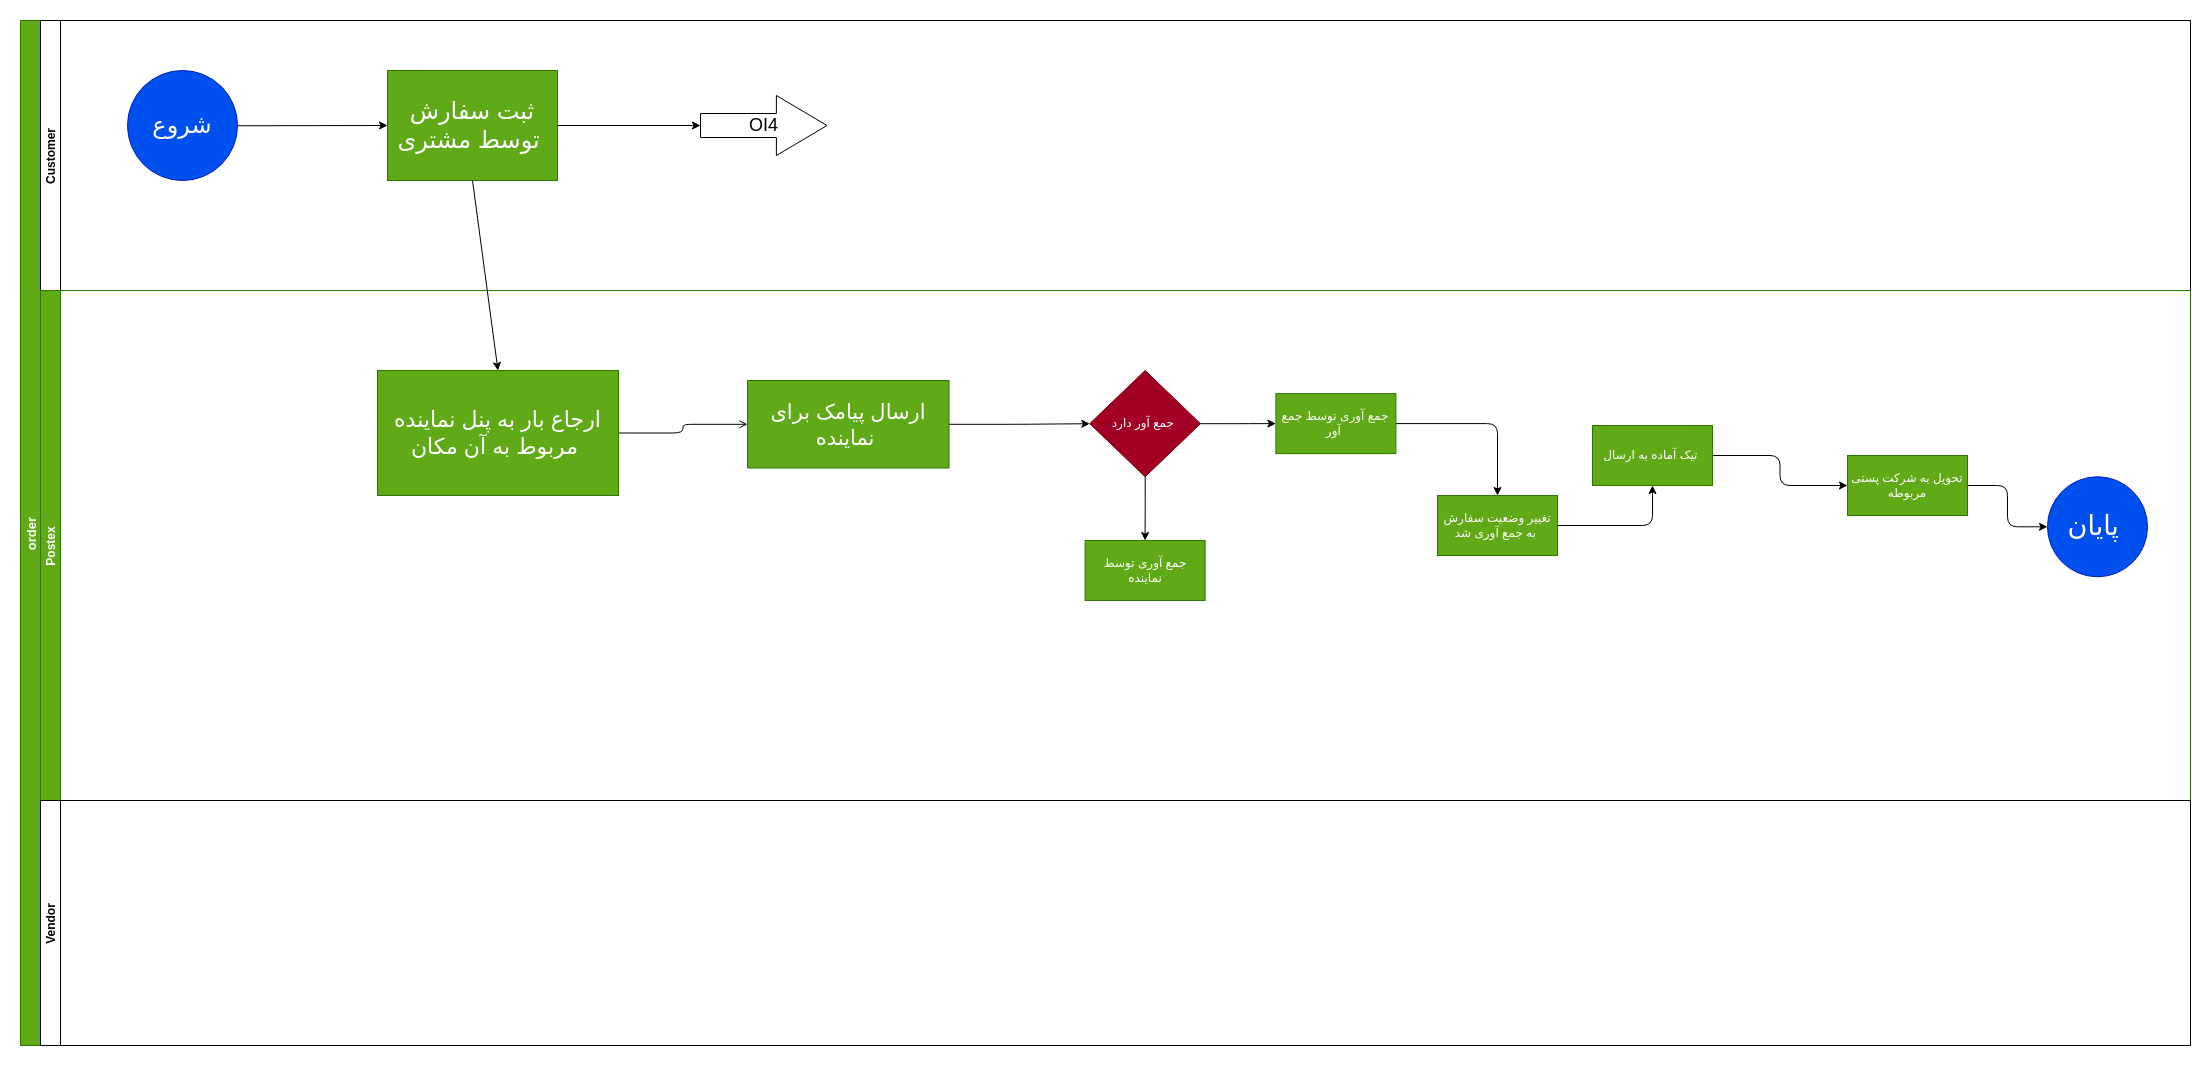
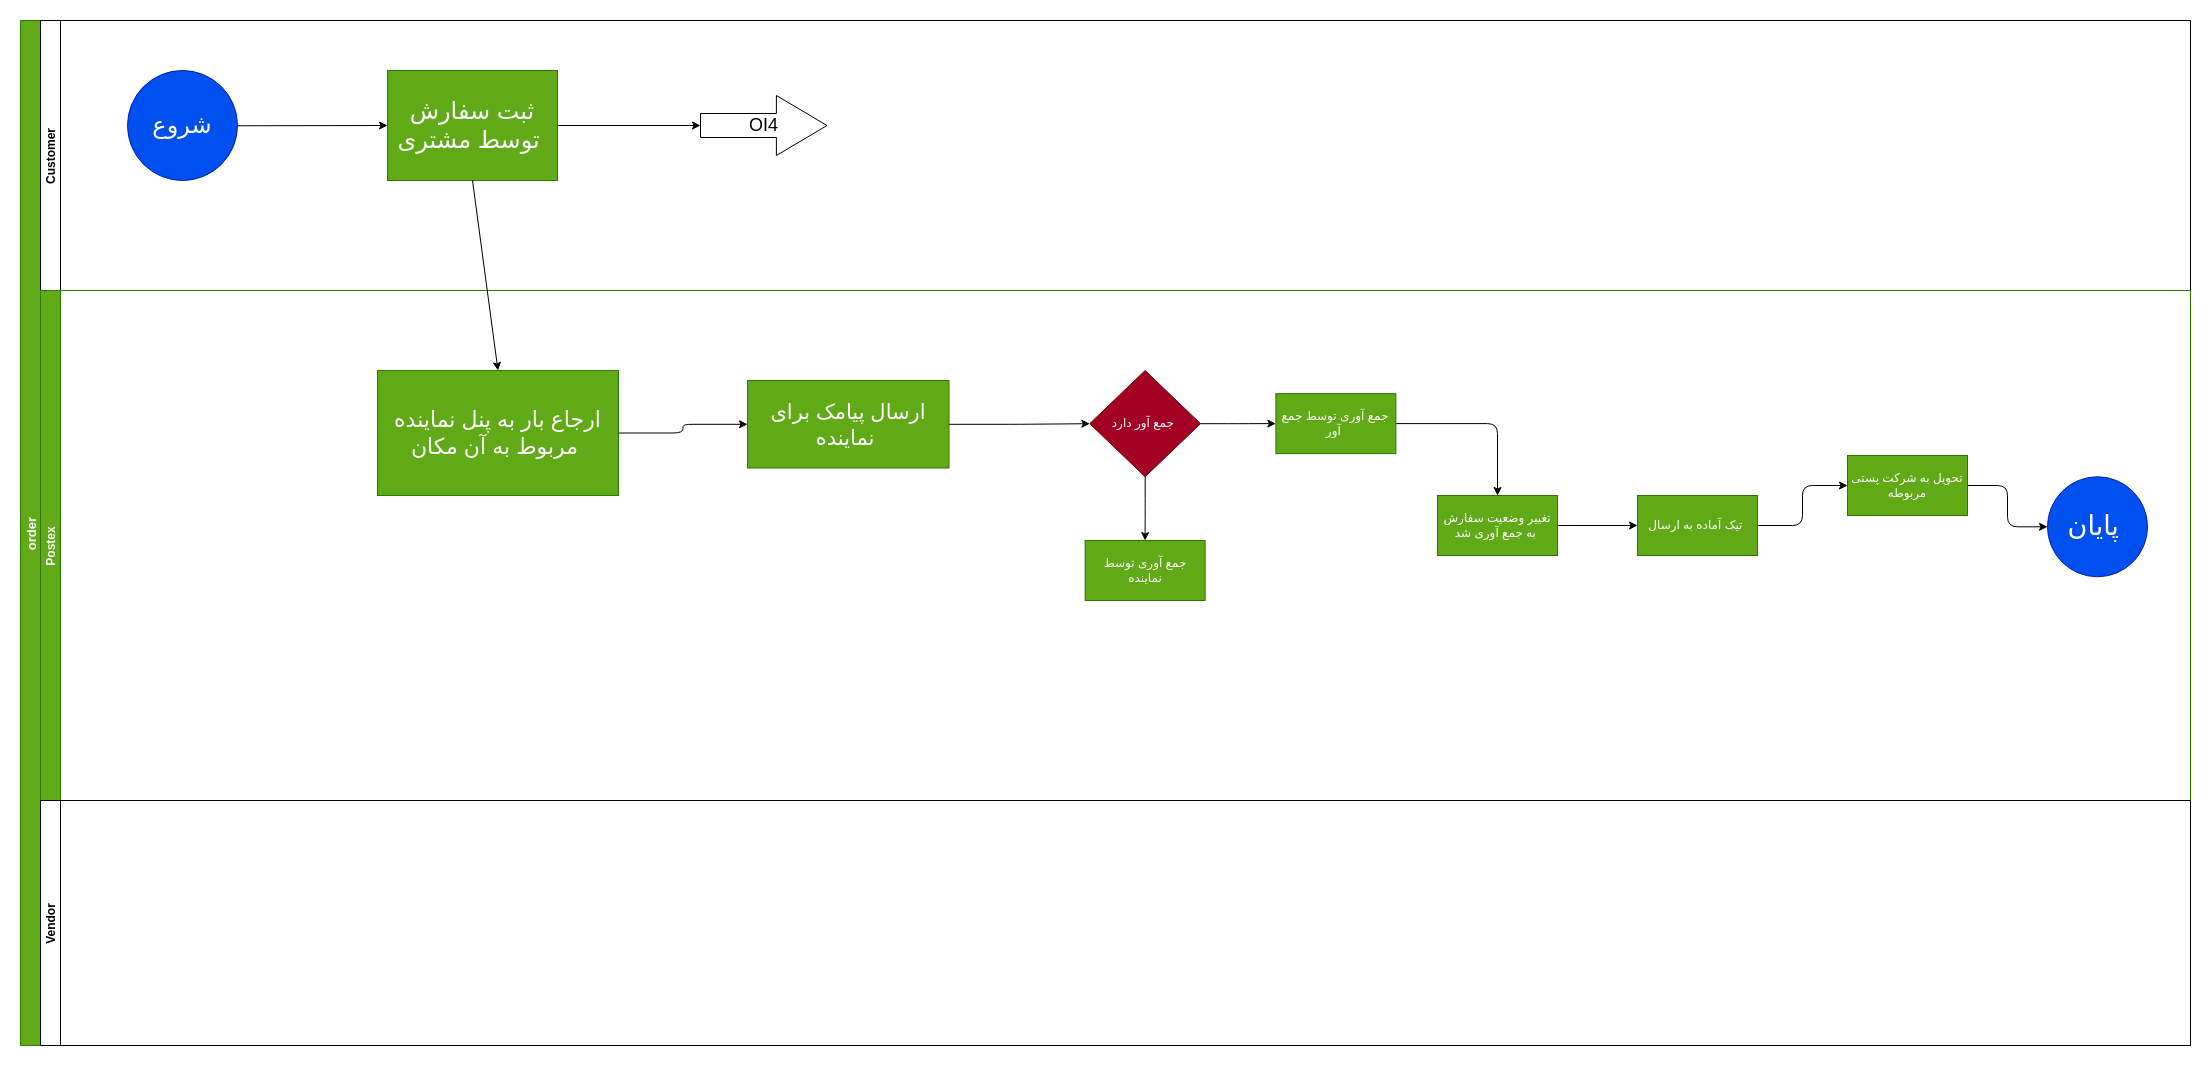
  <mxCell id="0" />
  <mxCell id="1" parent="0" />
  <mxCell id="2" value="order" style="swimlane;childLayout=stackLayout;resizeParent=1;resizeParentMax=0;horizontal=0;startSize=20;horizontalStack=0;fillColor=#60a917;strokeColor=#2D7600;fontColor=#ffffff;fontSize=13;" parent="1" vertex="1"><mxGeometry x="20" y="20" width="2170" height="1025" as="geometry" /></mxCell>
  <mxCell id="3" value="Customer" style="swimlane;startSize=20;horizontal=0;" parent="2" vertex="1"><mxGeometry x="20" width="2150" height="270" as="geometry" /></mxCell>
  <mxCell id="4" value="&lt;font style=&quot;font-size: 24px&quot;&gt;شروع&lt;/font&gt;" style="ellipse;whiteSpace=wrap;html=1;aspect=fixed;fillColor=#0050ef;strokeColor=#001DBC;fontColor=#ffffff;" parent="3" vertex="1"><mxGeometry x="87" y="50" width="110" height="110" as="geometry" /></mxCell>
  <mxCell id="5" value="" style="edgeStyle=none;html=1;" parent="3" source="6" target="8" edge="1"><mxGeometry relative="1" as="geometry" /></mxCell>
  <mxCell id="6" value="&lt;span style=&quot;font-size: 24px&quot;&gt;ثبت سفارش توسط مشتری&amp;nbsp;&lt;/span&gt;" style="whiteSpace=wrap;html=1;fontColor=#ffffff;strokeColor=#2D7600;fillColor=#60a917;" parent="3" vertex="1"><mxGeometry x="347" y="50" width="170" height="110" as="geometry" /></mxCell>
  <mxCell id="7" value="" style="edgeStyle=none;html=1;" parent="3" source="4" target="6" edge="1"><mxGeometry relative="1" as="geometry" /></mxCell>
  <mxCell id="8" value="&lt;font style=&quot;font-size: 18px&quot;&gt;OI4&lt;/font&gt;" style="shape=singleArrow;whiteSpace=wrap;html=1;arrowWidth=0.4;arrowSize=0.4;" parent="3" vertex="1"><mxGeometry x="660" y="75" width="126.5" height="60" as="geometry" /></mxCell>
  <mxCell id="9" value="Postex" style="swimlane;startSize=20;horizontal=0;fillColor=#60a917;strokeColor=#2D7600;fontColor=#ffffff;" parent="2" vertex="1"><mxGeometry x="20" y="270" width="2150" height="510" as="geometry" /></mxCell>
  <mxCell id="10" value="&lt;font style=&quot;font-size: 27px&quot;&gt;پایان&amp;nbsp;&lt;/font&gt;" style="ellipse;whiteSpace=wrap;html=1;aspect=fixed;fillColor=#0050ef;strokeColor=#001DBC;fontColor=#ffffff;" parent="9" vertex="1"><mxGeometry x="2007" y="186.25" width="100" height="100" as="geometry" /></mxCell>
- <mxCell id="11" value="" style="edgeStyle=orthogonalEdgeStyle;html=1;endArrow=open;" parent="9" source="12" target="14" edge="1"><mxGeometry relative="1" as="geometry" /></mxCell>
+ <mxCell id="11" value="" style="edgeStyle=orthogonalEdgeStyle;html=1;" parent="9" source="12" target="14" edge="1"><mxGeometry relative="1" as="geometry" /></mxCell>
  <mxCell id="12" value="&lt;font style=&quot;font-size: 22px&quot;&gt;ارجاع بار به پنل نماینده مربوط به آن مکان&amp;nbsp;&lt;/font&gt;" style="whiteSpace=wrap;html=1;fontColor=#ffffff;strokeColor=#2D7600;fillColor=#60a917;" parent="9" vertex="1"><mxGeometry x="337" y="80" width="241" height="125" as="geometry" /></mxCell>
  <mxCell id="13" value="" style="edgeStyle=orthogonalEdgeStyle;html=1;" parent="9" source="14" target="17" edge="1"><mxGeometry relative="1" as="geometry" /></mxCell>
  <mxCell id="14" value="&lt;font style=&quot;font-size: 21px&quot;&gt;ارسال پیامک برای نماینده&amp;nbsp;&lt;/font&gt;" style="whiteSpace=wrap;html=1;fontColor=#ffffff;strokeColor=#2D7600;fillColor=#60a917;" parent="9" vertex="1"><mxGeometry x="707" y="90" width="201.5" height="87.5" as="geometry" /></mxCell>
  <mxCell id="15" value="" style="edgeStyle=orthogonalEdgeStyle;html=1;" parent="9" source="17" target="19" edge="1"><mxGeometry relative="1" as="geometry" /></mxCell>
  <mxCell id="16" value="" style="edgeStyle=orthogonalEdgeStyle;html=1;" parent="9" source="17" target="20" edge="1"><mxGeometry relative="1" as="geometry" /></mxCell>
  <mxCell id="17" value="جمع آور دارد&amp;nbsp;" style="rhombus;whiteSpace=wrap;html=1;fontColor=#ffffff;strokeColor=#6F0000;fillColor=#a20025;" parent="9" vertex="1"><mxGeometry x="1049.25" y="80" width="110.75" height="106.25" as="geometry" /></mxCell>
  <mxCell id="18" value="" style="edgeStyle=orthogonalEdgeStyle;html=1;" parent="9" source="19" target="22" edge="1"><mxGeometry relative="1" as="geometry" /></mxCell>
  <mxCell id="19" value="جمع آوری توسط جمع آور&amp;nbsp;" style="whiteSpace=wrap;html=1;fontColor=#ffffff;strokeColor=#2D7600;fillColor=#60a917;" parent="9" vertex="1"><mxGeometry x="1235.375" y="103.125" width="120" height="60" as="geometry" /></mxCell>
  <mxCell id="20" value="جمع آوری توسط نماینده" style="whiteSpace=wrap;html=1;fontColor=#ffffff;strokeColor=#2D7600;fillColor=#60a917;" parent="9" vertex="1"><mxGeometry x="1044.625" y="250.005" width="120" height="60" as="geometry" /></mxCell>
  <mxCell id="21" value="" style="edgeStyle=orthogonalEdgeStyle;html=1;" parent="9" source="22" target="24" edge="1"><mxGeometry relative="1" as="geometry" /></mxCell>
  <mxCell id="22" value="تغییر وضعیت سفارش به جمع آوری شد&amp;nbsp;" style="whiteSpace=wrap;html=1;fontColor=#ffffff;strokeColor=#2D7600;fillColor=#60a917;" parent="9" vertex="1"><mxGeometry x="1397.005" y="205.005" width="120" height="60" as="geometry" /></mxCell>
  <mxCell id="23" value="" style="edgeStyle=orthogonalEdgeStyle;html=1;" parent="9" source="24" target="26" edge="1"><mxGeometry relative="1" as="geometry" /></mxCell>
- <mxCell id="24" value="تیک آماده به ارسال&amp;nbsp;" style="whiteSpace=wrap;html=1;fontColor=#ffffff;strokeColor=#2D7600;fillColor=#60a917;" parent="9" vertex="1"><mxGeometry x="1552.005" y="135.005" width="120" height="60" as="geometry" /></mxCell>
+ <mxCell id="24" value="تیک آماده به ارسال&amp;nbsp;" style="whiteSpace=wrap;html=1;fontColor=#ffffff;strokeColor=#2D7600;fillColor=#60a917;" parent="9" vertex="1"><mxGeometry x="1597.005" y="205.005" width="120" height="60" as="geometry" /></mxCell>
  <mxCell id="25" style="edgeStyle=orthogonalEdgeStyle;html=1;exitX=1;exitY=0.5;exitDx=0;exitDy=0;" parent="9" source="26" target="10" edge="1"><mxGeometry relative="1" as="geometry" /></mxCell>
  <mxCell id="26" value="تحویل به شرکت پستی مربوطه" style="whiteSpace=wrap;html=1;fontColor=#ffffff;strokeColor=#2D7600;fillColor=#60a917;" parent="9" vertex="1"><mxGeometry x="1807.005" y="165.005" width="120" height="60" as="geometry" /></mxCell>
  <mxCell id="27" value="Vendor" style="swimlane;startSize=20;horizontal=0;" parent="2" vertex="1"><mxGeometry x="20" y="780" width="2150" height="245" as="geometry" /></mxCell>
  <mxCell id="28" style="edgeStyle=none;html=1;exitX=0.5;exitY=1;exitDx=0;exitDy=0;entryX=0.5;entryY=0;entryDx=0;entryDy=0;" parent="2" source="6" target="12" edge="1"><mxGeometry relative="1" as="geometry" /></mxCell>
